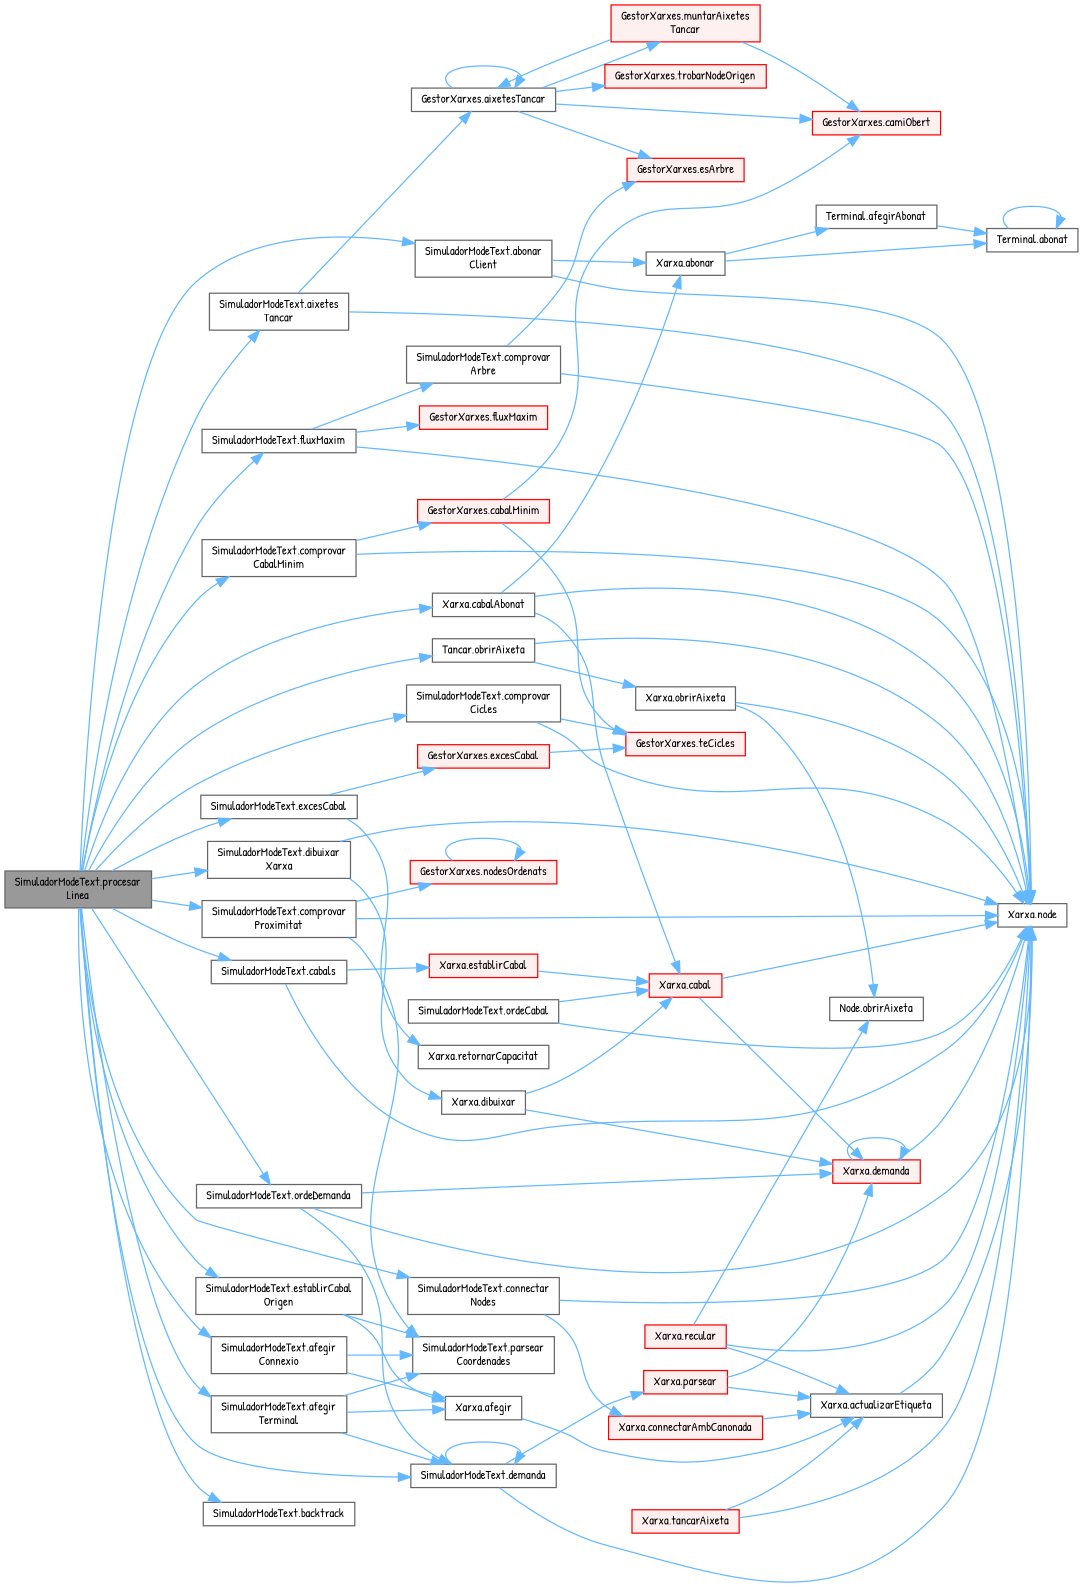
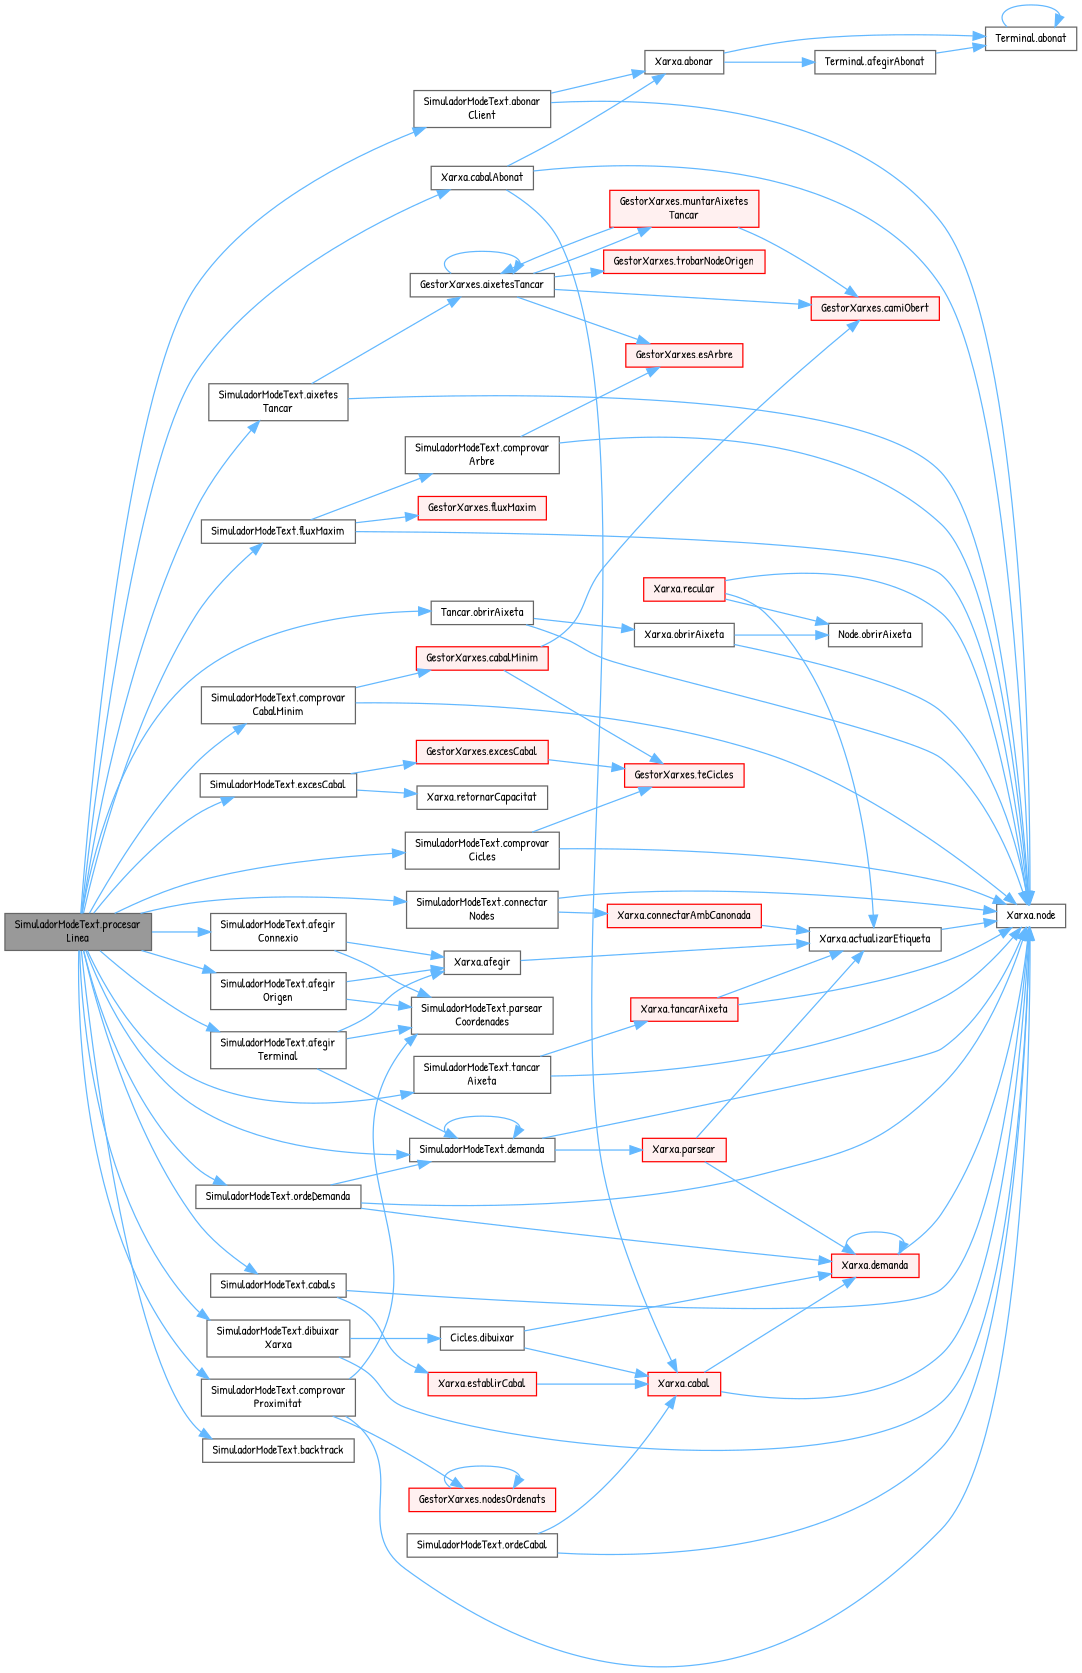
  digraph {
    fontname="Patrick Hand"
    rankdir=LR
    node [color=grey40 fillcolor=white fontname="Patrick Hand" fontsize=10 shape=box style=filled]
    edge [color=steelblue1 fontname="Patrick Hand" fontsize=10 labelfontname=Helvetica labelfontsize=10 style=solid]
    n1 [color=gray40 fillcolor=grey60 fontcolor=black height=0.2 label="SimuladorModeText.procesar\lLinea" width=0.4]
    n2 [height=0.2 label="SimuladorModeText.abonar\lClient" width=0.4]
    n3 [height=0.2 label="SimuladorModeText.afegir\lConnexio" width=0.4]
-   n4 [height=0.2 label="SimuladorModeText.establirCabal\lOrigen" width=0.4]
+   n4 [height=0.2 label="SimuladorModeText.afegir\lOrigen" width=0.4]
    n5 [height=0.2 label="SimuladorModeText.afegir\lTerminal" width=0.4]
    n6 [height=0.2 label="SimuladorModeText.demanda" width=0.4]
    n7 [height=0.2 label="SimuladorModeText.aixetes\lTancar" width=0.4]
    n8 [height=0.2 label="SimuladorModeText.backtrack" width=0.4]
    n9 [height=0.2 label="Xarxa.cabalAbonat" width=0.4]
    n10 [height=0.2 label="SimuladorModeText.cabals" width=0.4]
    n11 [height=0.2 label="SimuladorModeText.comprovar\lCabalMinim" width=0.4]
    n12 [height=0.2 label="SimuladorModeText.comprovar\lCicles" width=0.4]
    n13 [height=0.2 label="SimuladorModeText.comprovar\lProximitat" width=0.4]
    n14 [height=0.2 label="SimuladorModeText.connectar\lNodes" width=0.4]
    n15 [height=0.2 label="SimuladorModeText.dibuixar\lXarxa" width=0.4]
    n16 [height=0.2 label="SimuladorModeText.excesCabal" width=0.4]
    n17 [height=0.2 label="SimuladorModeText.fluxMaxim" width=0.4]
    n18 [height=0.2 label="Tancar.obrirAixeta" width=0.4]
    n19 [height=0.2 label="SimuladorModeText.ordeDemanda" width=0.4]
+   n20 [height=0.2 label="SimuladorModeText.tancar\lAixeta" width=0.4]
    n21 [height=0.2 label="Xarxa.abonar" width=0.4]
    n22 [height=0.2 label="Xarxa.node" width=0.4]
    n23 [height=0.2 label="Xarxa.afegir" width=0.4]
    n24 [height=0.2 label="SimuladorModeText.parsear\lCoordenades" width=0.4]
    n25 [color=red fillcolor="#FFF0F0" height=0.2 label="Xarxa.parsear" width=0.4]
    n26 [height=0.2 label="GestorXarxes.aixetesTancar" width=0.4]
    n27 [color=red fillcolor="#FFF0F0" height=0.2 label="Xarxa.cabal" width=0.4]
    n28 [color=red fillcolor="#FFF0F0" height=0.2 label="Xarxa.establirCabal" width=0.4]
    n29 [height=0.2 label="SimuladorModeText.comprovar\lArbre" width=0.4]
    n30 [color=red fillcolor="#FFF0F0" height=0.2 label="GestorXarxes.esArbre" width=0.4]
    n31 [color=red fillcolor="#FFF0F0" height=0.2 label="GestorXarxes.cabalMinim" width=0.4]
    n32 [color=red fillcolor="#FFF0F0" height=0.2 label="GestorXarxes.teCicles" width=0.4]
    n33 [color=red fillcolor="#FFF0F0" height=0.2 label="GestorXarxes.nodesOrdenats" width=0.4]
    n34 [color=red fillcolor="#FFF0F0" height=0.2 label="Xarxa.connectarAmbCanonada" width=0.4]
-   n35 [height=0.2 label="Xarxa.dibuixar" width=0.4]
+   n35 [height=0.2 label="Cicles.dibuixar" width=0.4]
    n36 [color=red fillcolor="#FFF0F0" height=0.2 label="GestorXarxes.excesCabal" width=0.4]
    n37 [height=0.2 label="Xarxa.retornarCapacitat" width=0.4]
    n38 [color=red fillcolor="#FFF0F0" height=0.2 label="GestorXarxes.fluxMaxim" width=0.4]
    n39 [height=0.2 label="Xarxa.obrirAixeta" width=0.4]
    n40 [height=0.2 label="SimuladorModeText.ordeCabal" width=0.4]
    n41 [color=red fillcolor="#FFF0F0" height=0.2 label="Xarxa.demanda" width=0.4]
    n42 [color=red fillcolor="#FFF0F0" height=0.2 label="Xarxa.tancarAixeta" width=0.4]
    n43 [height=0.2 label="Terminal.abonat" width=0.4]
    n44 [height=0.2 label="Terminal.afegirAbonat" width=0.4]
    n45 [height=0.2 label="Xarxa.actualizarEtiqueta" width=0.4]
    n46 [color=red fillcolor="#FFF0F0" height=0.2 label="GestorXarxes.camiObert" width=0.4]
    n47 [color=red fillcolor="#FFF0F0" height=0.2 label="GestorXarxes.muntarAixetes\lTancar" width=0.4]
    n48 [color=red fillcolor="#FFF0F0" height=0.2 label="GestorXarxes.trobarNodeOrigen" width=0.4]
    n49 [color=red fillcolor="#FFF0F0" height=0.2 label="Xarxa.recular" width=0.4]
    n50 [height=0.2 label="Node.obrirAixeta" width=0.4]
    n1 -> n2
    n1 -> n3
    n1 -> n4
    n1 -> n5
    n1 -> n6
    n1 -> n7
    n1 -> n8
    n1 -> n9
    n1 -> n10
    n1 -> n11
    n1 -> n12
    n1 -> n13
    n1 -> n14
    n1 -> n15
    n1 -> n16
    n1 -> n17
    n1 -> n18
    n1 -> n19
+   n1 -> n20
    n2 -> n21
    n2 -> n22
    n3 -> n23
    n3 -> n24
    n4 -> n23
    n4 -> n24
    n5 -> n6
    n5 -> n23
    n5 -> n24
    n6 -> n6
    n6 -> n22
    n6 -> n25
    n7 -> n22
    n7 -> n26
    n9 -> n21
    n9 -> n22
    n9 -> n27
    n10 -> n22
    n10 -> n28
    n11 -> n22
    n11 -> n31
    n12 -> n22
    n12 -> n32
    n13 -> n22
    n13 -> n24
    n13 -> n33
    n14 -> n22
    n14 -> n34
    n15 -> n22
    n15 -> n35
    n16 -> n36
    n16 -> n37
    n17 -> n22
    n17 -> n29
    n17 -> n38
    n18 -> n22
    n18 -> n39
    n19 -> n6
    n19 -> n22
    n19 -> n41
+   n20 -> n22
+   n20 -> n42
    n21 -> n43
    n21 -> n44
    n23 -> n45
    n25 -> n41
    n25 -> n45
    n26 -> n26
    n26 -> n30
    n26 -> n46
    n26 -> n47
    n26 -> n48
    n27 -> n22
    n27 -> n41
    n28 -> n27
    n29 -> n22
    n29 -> n30
    n31 -> n32
    n31 -> n46
    n33 -> n33
    n34 -> n45
    n35 -> n27
    n35 -> n41
    n36 -> n32
    n39 -> n22
    n39 -> n50
    n40 -> n22
    n40 -> n27
    n41 -> n22
    n41 -> n41
    n42 -> n22
    n42 -> n45
    n43 -> n43
    n44 -> n43
    n45 -> n22
    n47 -> n26
    n47 -> n46
    n49 -> n22
    n49 -> n45
    n49 -> n50
  }
